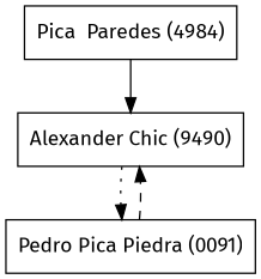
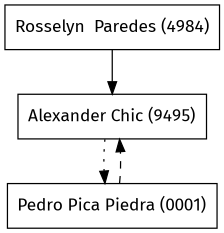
  digraph {
    fontname="Fira Sans"
    node [fontname="Fira Sans" shape=box]
    edge [fontname="Fira Sans"]
-   "Rosselyn  Paredes (4984)" [label="Pica  Paredes (4984)"]
-   "Alexander Chic (9490)"
-   "Pedro Pica Piedra (0001)" [label="Pedro Pica Piedra (0091)"]
+   "Rosselyn  Paredes (4984)"
+   "Alexander Chic (9490)" [label="Alexander Chic (9495)"]
+   "Pedro Pica Piedra (0001)"
    "Rosselyn  Paredes (4984)" -> "Alexander Chic (9490)" [style=solid]
    "Alexander Chic (9490)" -> "Pedro Pica Piedra (0001)" [style=dotted]
    "Pedro Pica Piedra (0001)" -> "Alexander Chic (9490)" [style=dashed]
  }
